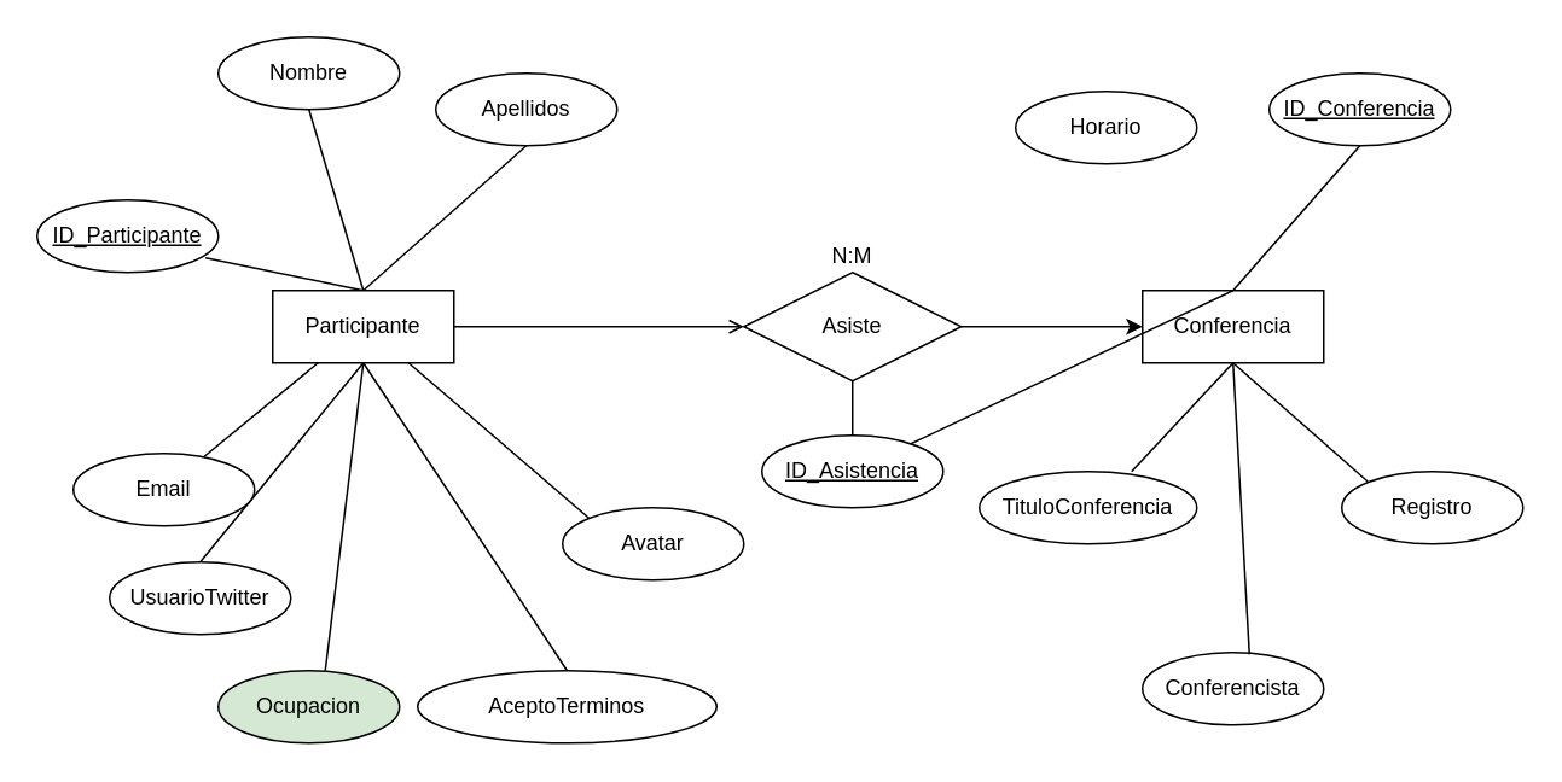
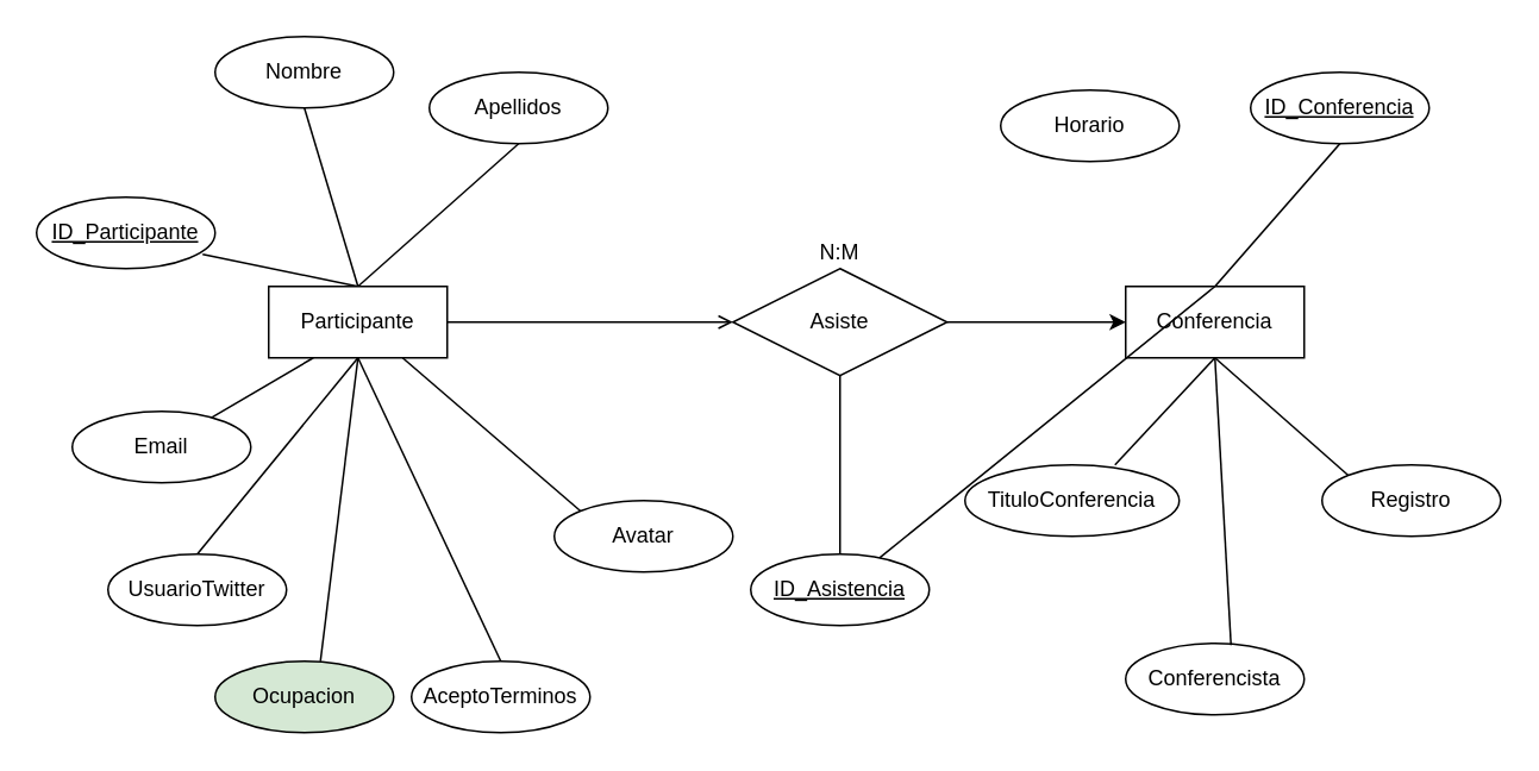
  <mxCell id="0" />
  <mxCell id="1" parent="0" />
  <mxCell id="2" style="rounded=0;orthogonalLoop=1;jettySize=auto;html=1;exitX=0.5;exitY=0;exitDx=0;exitDy=0;entryX=0.93;entryY=0.8;entryDx=0;entryDy=0;entryPerimeter=0;endArrow=none;endFill=0;" edge="1" parent="1" source="11" target="18"><mxGeometry relative="1" as="geometry" /></mxCell>
  <mxCell id="3" style="rounded=0;orthogonalLoop=1;jettySize=auto;html=1;exitX=0.5;exitY=0;exitDx=0;exitDy=0;entryX=0.5;entryY=1;entryDx=0;entryDy=0;startArrow=none;startFill=0;endArrow=none;endFill=0;" edge="1" parent="1" source="11" target="21"><mxGeometry relative="1" as="geometry" /></mxCell>
  <mxCell id="4" style="rounded=0;orthogonalLoop=1;jettySize=auto;html=1;exitX=0.5;exitY=0;exitDx=0;exitDy=0;entryX=0.5;entryY=1;entryDx=0;entryDy=0;endArrow=none;endFill=0;" edge="1" parent="1" source="11" target="20"><mxGeometry relative="1" as="geometry" /></mxCell>
  <mxCell id="5" style="rounded=0;orthogonalLoop=1;jettySize=auto;html=1;exitX=0.25;exitY=1;exitDx=0;exitDy=0;endArrow=none;endFill=0;" edge="1" parent="1" source="11" target="22"><mxGeometry relative="1" as="geometry" /></mxCell>
  <mxCell id="6" style="rounded=0;orthogonalLoop=1;jettySize=auto;html=1;exitX=0.5;exitY=1;exitDx=0;exitDy=0;entryX=0.5;entryY=0;entryDx=0;entryDy=0;endArrow=none;endFill=0;" edge="1" parent="1" source="11" target="23"><mxGeometry relative="1" as="geometry" /></mxCell>
  <mxCell id="7" style="rounded=0;orthogonalLoop=1;jettySize=auto;html=1;exitX=0.75;exitY=1;exitDx=0;exitDy=0;entryX=0;entryY=0;entryDx=0;entryDy=0;endArrow=none;endFill=0;" edge="1" parent="1" source="11" target="24"><mxGeometry relative="1" as="geometry" /></mxCell>
  <mxCell id="8" style="rounded=0;orthogonalLoop=1;jettySize=auto;html=1;exitX=0.5;exitY=1;exitDx=0;exitDy=0;entryX=0.59;entryY=0;entryDx=0;entryDy=0;endArrow=none;endFill=0;entryPerimeter=0;" edge="1" parent="1" source="11" target="26"><mxGeometry relative="1" as="geometry" /></mxCell>
  <mxCell id="9" style="rounded=0;orthogonalLoop=1;jettySize=auto;html=1;exitX=0.5;exitY=1;exitDx=0;exitDy=0;entryX=0.5;entryY=0;entryDx=0;entryDy=0;endArrow=none;endFill=0;" edge="1" parent="1" source="11" target="25"><mxGeometry relative="1" as="geometry" /></mxCell>
  <mxCell id="10" style="rounded=0;orthogonalLoop=1;jettySize=auto;html=1;exitX=1;exitY=0.5;exitDx=0;exitDy=0;entryX=0;entryY=0.5;entryDx=0;entryDy=0;endArrow=open;" edge="1" parent="1" source="11" target="17"><mxGeometry relative="1" as="geometry" /></mxCell>
  <mxCell id="11" value="Participante" style="whiteSpace=wrap;html=1;align=center;" vertex="1" parent="1"><mxGeometry x="150" y="160" width="100" height="40" as="geometry" /></mxCell>
  <mxCell id="12" style="rounded=0;orthogonalLoop=1;jettySize=auto;html=1;exitX=0.5;exitY=0;exitDx=0;exitDy=0;entryX=0.5;entryY=1;entryDx=0;entryDy=0;endArrow=none;endFill=0;" edge="1" parent="1" source="14" target="19"><mxGeometry relative="1" as="geometry" /></mxCell>
  <mxCell id="13" style="rounded=0;orthogonalLoop=1;jettySize=auto;html=1;exitX=0.5;exitY=1;exitDx=0;exitDy=0;entryX=0;entryY=0;entryDx=0;entryDy=0;endArrow=none;endFill=0;" edge="1" parent="1" source="14" target="30"><mxGeometry relative="1" as="geometry" /></mxCell>
  <mxCell id="14" value="Conferencia" style="whiteSpace=wrap;html=1;align=center;" vertex="1" parent="1"><mxGeometry x="630" y="160" width="100" height="40" as="geometry" /></mxCell>
  <mxCell id="15" style="rounded=0;orthogonalLoop=1;jettySize=auto;html=1;exitX=1;exitY=0.5;exitDx=0;exitDy=0;entryX=0;entryY=0.5;entryDx=0;entryDy=0;" edge="1" parent="1" source="17" target="14"><mxGeometry relative="1" as="geometry" /></mxCell>
  <mxCell id="16" style="rounded=0;orthogonalLoop=1;jettySize=auto;html=1;exitX=0.5;exitY=1;exitDx=0;exitDy=0;entryX=0.5;entryY=0;entryDx=0;entryDy=0;endArrow=none;endFill=0;" edge="1" parent="1" source="17" target="34"><mxGeometry relative="1" as="geometry" /></mxCell>
  <mxCell id="17" value="Asiste" style="shape=rhombus;perimeter=rhombusPerimeter;whiteSpace=wrap;html=1;align=center;" vertex="1" parent="1"><mxGeometry x="410" y="150" width="120" height="60" as="geometry" /></mxCell>
  <mxCell id="18" value="ID_Participante" style="ellipse;whiteSpace=wrap;html=1;align=center;fontStyle=4;" vertex="1" parent="1"><mxGeometry x="20" y="110" width="100" height="40" as="geometry" /></mxCell>
  <mxCell id="19" value="ID_Conferencia" style="ellipse;whiteSpace=wrap;html=1;align=center;fontStyle=4;" vertex="1" parent="1"><mxGeometry x="700" y="40" width="100" height="40" as="geometry" /></mxCell>
  <mxCell id="20" value="Apellidos" style="ellipse;whiteSpace=wrap;html=1;align=center;" vertex="1" parent="1"><mxGeometry x="240" y="40" width="100" height="40" as="geometry" /></mxCell>
  <mxCell id="21" value="Nombre" style="ellipse;whiteSpace=wrap;html=1;align=center;" vertex="1" parent="1"><mxGeometry x="120" y="20" width="100" height="40" as="geometry" /></mxCell>
- <mxCell id="22" value="Email" style="ellipse;whiteSpace=wrap;html=1;align=center;" vertex="1" parent="1"><mxGeometry x="40" y="250" width="100" height="40" as="geometry" /></mxCell>
+ <mxCell id="22" value="Email" style="ellipse;whiteSpace=wrap;html=1;align=center;" vertex="1" parent="1"><mxGeometry x="40" y="230" width="100" height="40" as="geometry" /></mxCell>
  <mxCell id="23" value="UsuarioTwitter" style="ellipse;whiteSpace=wrap;html=1;align=center;" vertex="1" parent="1"><mxGeometry x="60" y="310" width="100" height="40" as="geometry" /></mxCell>
  <mxCell id="24" value="Avatar" style="ellipse;whiteSpace=wrap;html=1;align=center;" vertex="1" parent="1"><mxGeometry x="310" y="280" width="100" height="40" as="geometry" /></mxCell>
- <mxCell id="25" value="AceptoTerminos" style="ellipse;whiteSpace=wrap;html=1;align=center;" vertex="1" parent="1"><mxGeometry x="230" y="370" width="165" height="40" as="geometry" /></mxCell>
+ <mxCell id="25" value="AceptoTerminos" style="ellipse;whiteSpace=wrap;html=1;align=center;" vertex="1" parent="1"><mxGeometry x="230" y="370" width="100" height="40" as="geometry" /></mxCell>
  <mxCell id="26" value="Ocupacion" style="ellipse;whiteSpace=wrap;html=1;align=center;fillColor=#d5e8d4;" vertex="1" parent="1"><mxGeometry x="120" y="370" width="100" height="40" as="geometry" /></mxCell>
  <mxCell id="27" value="Conferencista" style="ellipse;whiteSpace=wrap;html=1;align=center;" vertex="1" parent="1"><mxGeometry x="630" y="360" width="100" height="40" as="geometry" /></mxCell>
  <mxCell id="28" value="TituloConferencia" style="ellipse;whiteSpace=wrap;html=1;align=center;" vertex="1" parent="1"><mxGeometry x="540" y="260" width="120" height="40" as="geometry" /></mxCell>
  <mxCell id="29" value="Horario" style="ellipse;whiteSpace=wrap;html=1;align=center;" vertex="1" parent="1"><mxGeometry x="560" y="50" width="100" height="40" as="geometry" /></mxCell>
  <mxCell id="30" value="Registro" style="ellipse;whiteSpace=wrap;html=1;align=center;" vertex="1" parent="1"><mxGeometry x="740" y="260" width="100" height="40" as="geometry" /></mxCell>
  <mxCell id="31" style="rounded=0;orthogonalLoop=1;jettySize=auto;html=1;exitX=0.5;exitY=0;exitDx=0;exitDy=0;endArrow=none;endFill=0;" edge="1" parent="1" source="14" target="34"><mxGeometry relative="1" as="geometry"><mxPoint x="630" y="120" as="targetPoint" /></mxGeometry></mxCell>
  <mxCell id="32" style="rounded=0;orthogonalLoop=1;jettySize=auto;html=1;exitX=0.5;exitY=1;exitDx=0;exitDy=0;entryX=0.7;entryY=0;entryDx=0;entryDy=0;entryPerimeter=0;endArrow=none;endFill=0;" edge="1" parent="1" source="14" target="28"><mxGeometry relative="1" as="geometry" /></mxCell>
  <mxCell id="33" style="rounded=0;orthogonalLoop=1;jettySize=auto;html=1;exitX=0.5;exitY=1;exitDx=0;exitDy=0;entryX=0.59;entryY=0.025;entryDx=0;entryDy=0;entryPerimeter=0;endArrow=none;endFill=0;" edge="1" parent="1" source="14" target="27"><mxGeometry relative="1" as="geometry" /></mxCell>
- <mxCell id="34" value="ID_Asistencia" style="ellipse;whiteSpace=wrap;html=1;align=center;fontStyle=4;" vertex="1" parent="1"><mxGeometry x="420" y="240" width="100" height="40" as="geometry" /></mxCell>
+ <mxCell id="34" value="ID_Asistencia" style="ellipse;whiteSpace=wrap;html=1;align=center;fontStyle=4;" vertex="1" parent="1"><mxGeometry x="420" y="310" width="100" height="40" as="geometry" /></mxCell>
  <mxCell id="35" value="N:M" style="rounded=0;whiteSpace=wrap;html=1;strokeColor=none;fillColor=none;" vertex="1" parent="1"><mxGeometry x="410" y="126" width="120" height="30" as="geometry" /></mxCell>
